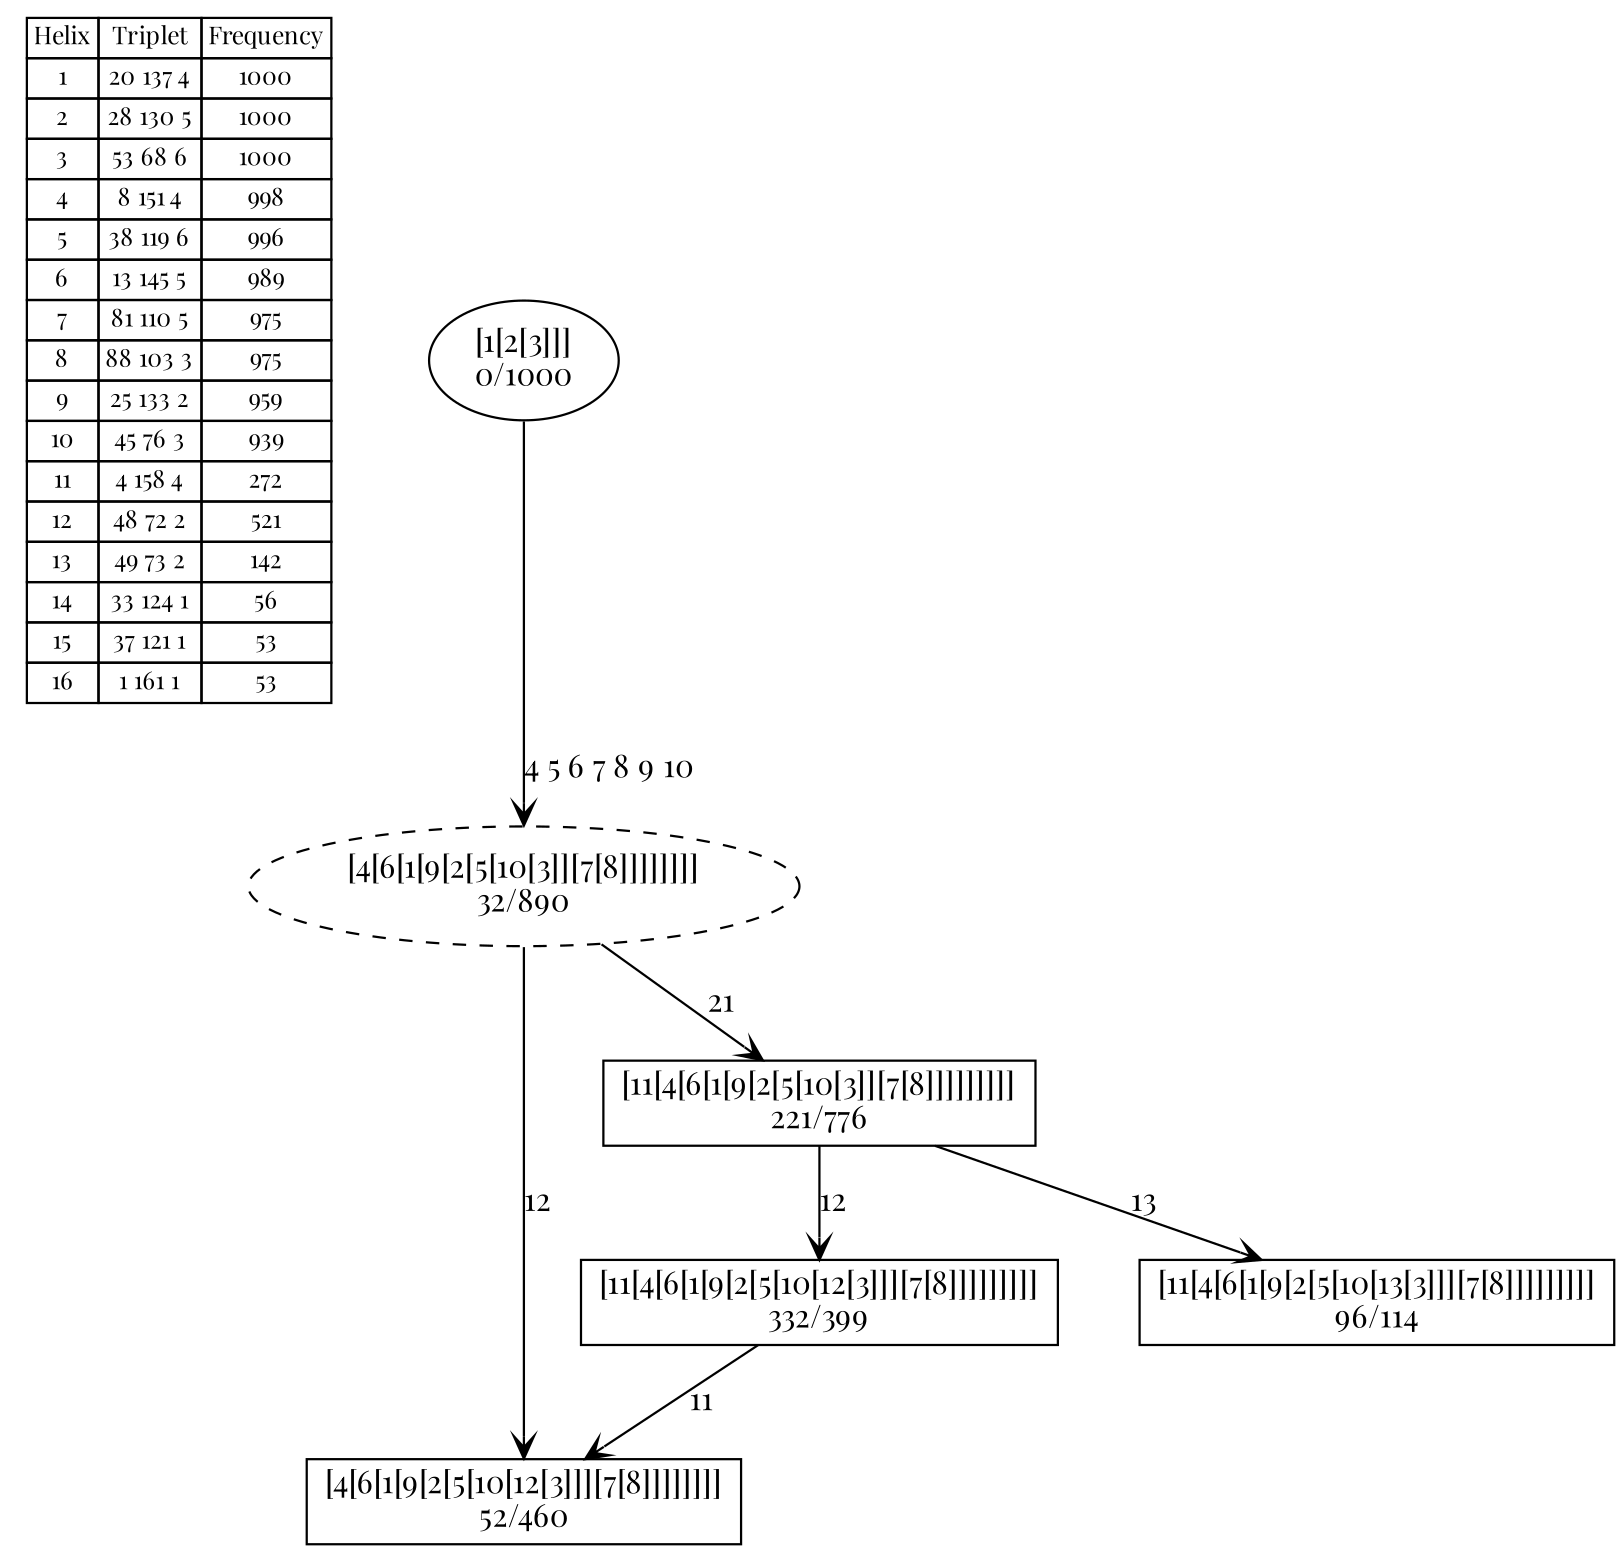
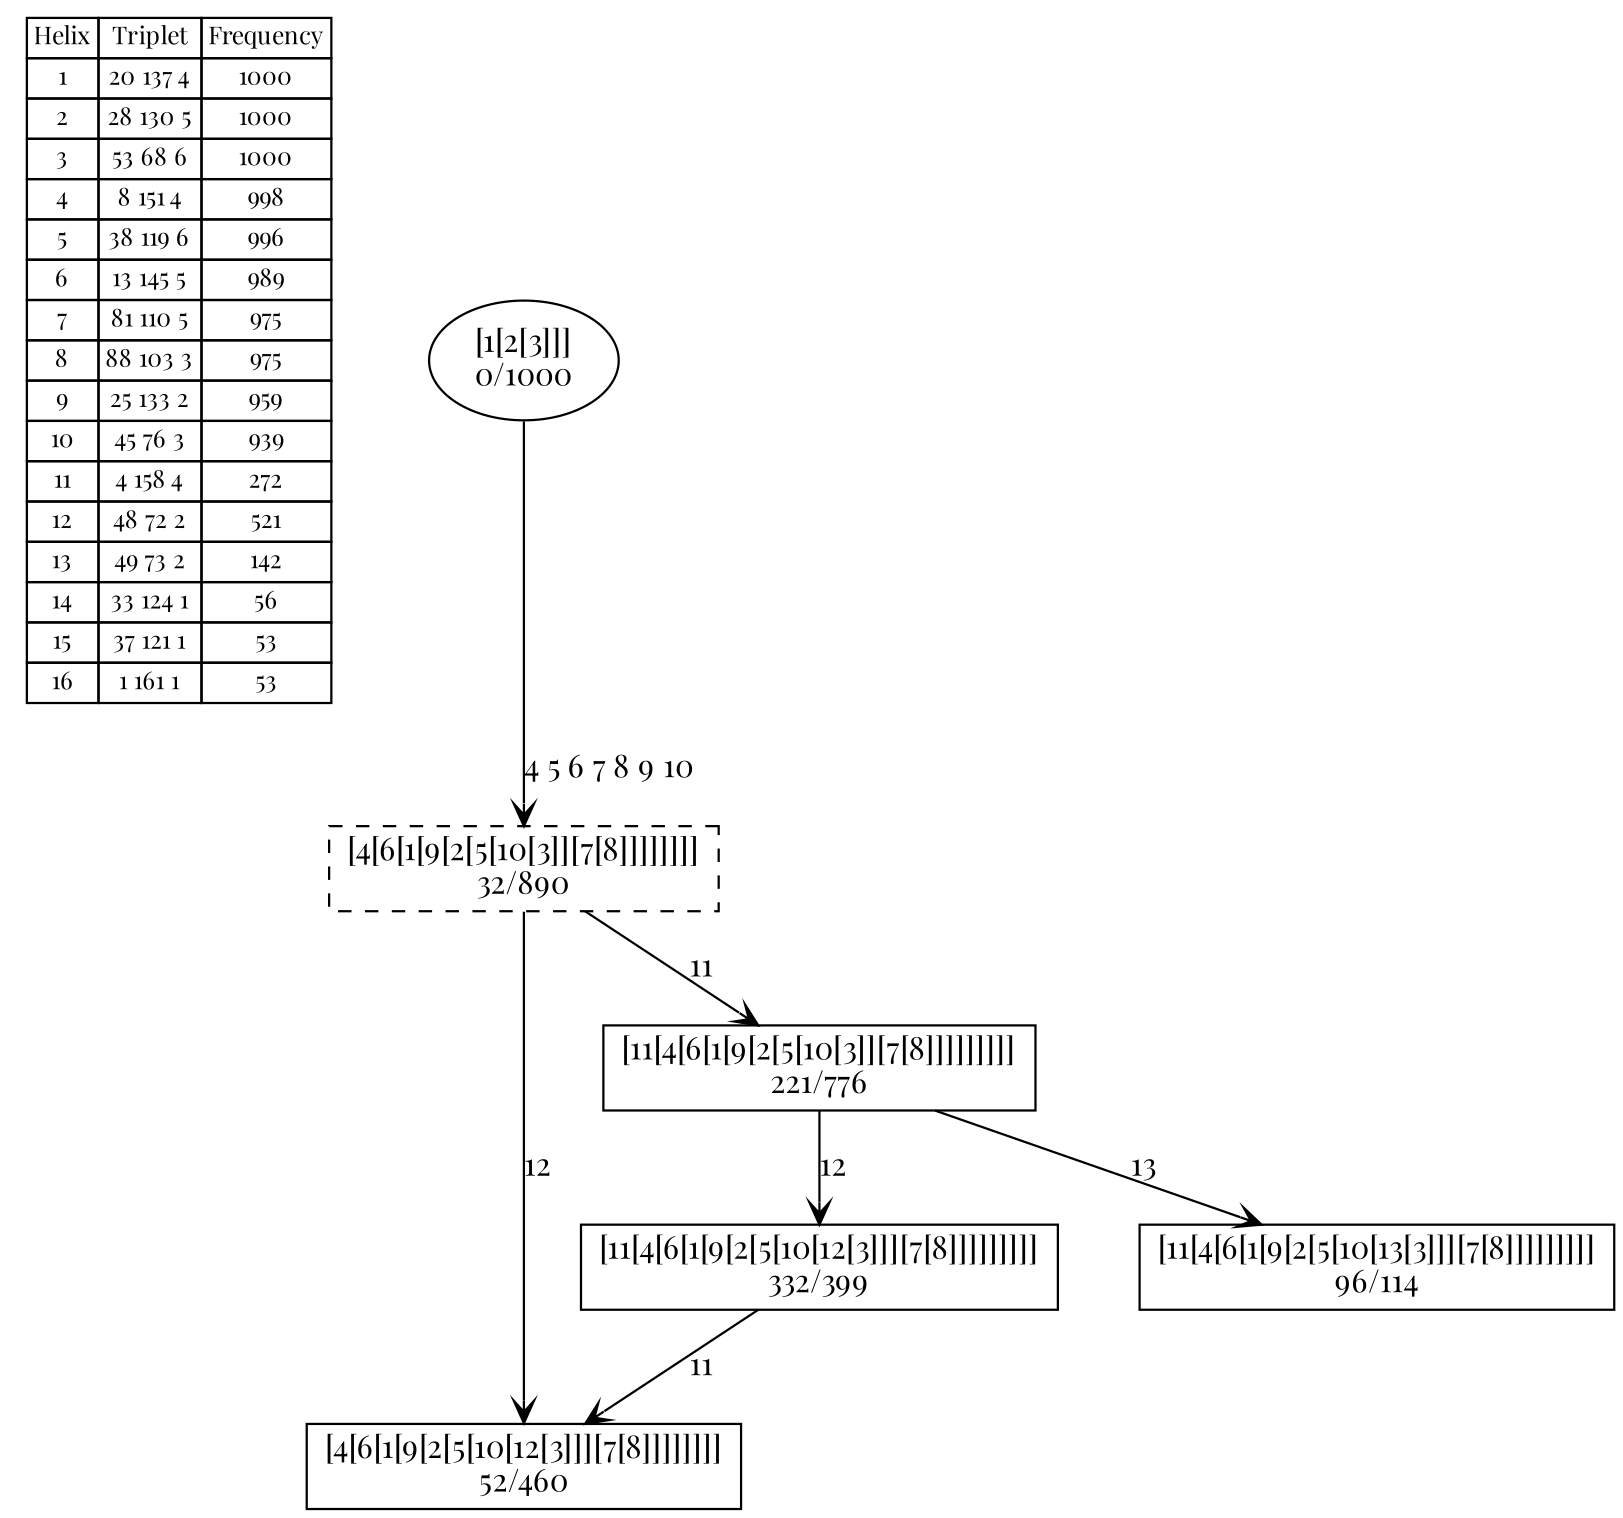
  digraph {
    fontname="Playfair Display"
    nodesep=0.5
    node [fontname="Playfair Display" shape=box]
    edge [arrowhead=vee fontname="Playfair Display"]
    n1 [fontsize=11 label=< <table border="0" cellborder="1" cellspacing="0"><tr><td>Helix</td><td>Triplet</td><td>Frequency</td></tr> <tr><td>1</td><td>20 137 4</td><td>1000</td></tr> <tr><td>2</td><td>28 130 5</td><td>1000</td></tr> <tr><td>3</td><td>53 68 6</td><td>1000</td></tr> <tr><td>4</td><td>8 151 4</td><td>998</td></tr> <tr><td>5</td><td>38 119 6</td><td>996</td></tr> <tr><td>6</td><td>13 145 5</td><td>989</td></tr> <tr><td>7</td><td>81 110 5</td><td>975</td></tr> <tr><td>8</td><td>88 103 3</td><td>975</td></tr> <tr><td>9</td><td>25 133 2</td><td>959</td></tr> <tr><td>10</td><td>45 76 3</td><td>939</td></tr> <tr><td>11</td><td>4 158 4</td><td>272</td></tr> <tr><td>12</td><td>48 72 2</td><td>521</td></tr> <tr><td>13</td><td>49 73 2</td><td>142</td></tr> <tr><td>14</td><td>33 124 1</td><td>56</td></tr> <tr><td>15</td><td>37 121 1</td><td>53</td></tr> <tr><td>16</td><td>1 161 1</td><td>53</td></tr> </table>> shape=plaintext]
    n2 [label="[11[4[6[1[9[2[5[10[12[3]]][7[8]]]]]]]]]\n332/399"]
    n3 [label="[4[6[1[9[2[5[10[12[3]]][7[8]]]]]]]]\n52/460"]
    n4 [label="[11[4[6[1[9[2[5[10[3]][7[8]]]]]]]]]\n221/776"]
    n5 [label="[11[4[6[1[9[2[5[10[13[3]]][7[8]]]]]]]]]\n96/114"]
-   n6 [label="[4[6[1[9[2[5[10[3]][7[8]]]]]]]]\n32/890" style=dashed shape=""]
+   n6 [label="[4[6[1[9[2[5[10[3]][7[8]]]]]]]]\n32/890" style=dashed]
    n7 [label="[1[2[3]]]\n0/1000" shape=""]
    n2 -> n3 [label="11 "]
    n4 -> n2 [label="12 "]
    n4 -> n5 [label="13 "]
    n6 -> n3 [label="12 "]
-   n6 -> n4 [label="21 "]
+   n6 -> n4 [label="11 "]
    n7 -> n6 [label="4 5 6 7 8 9 10 "]
  }
